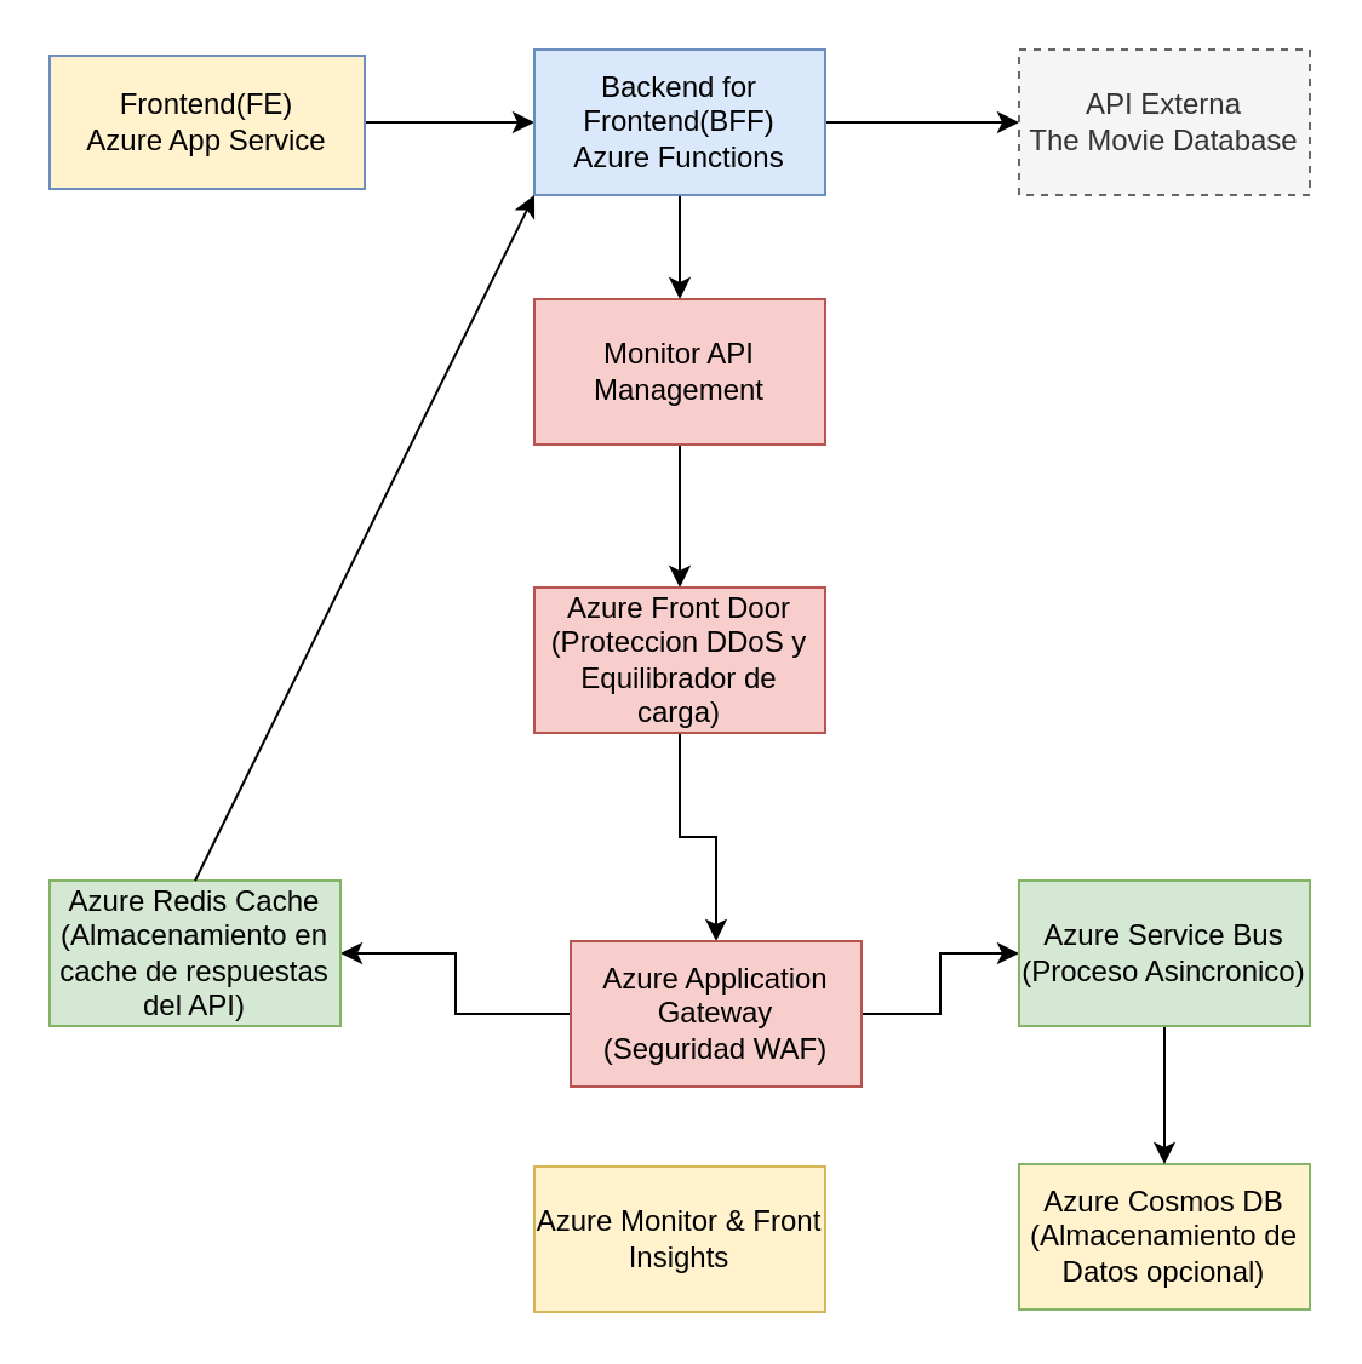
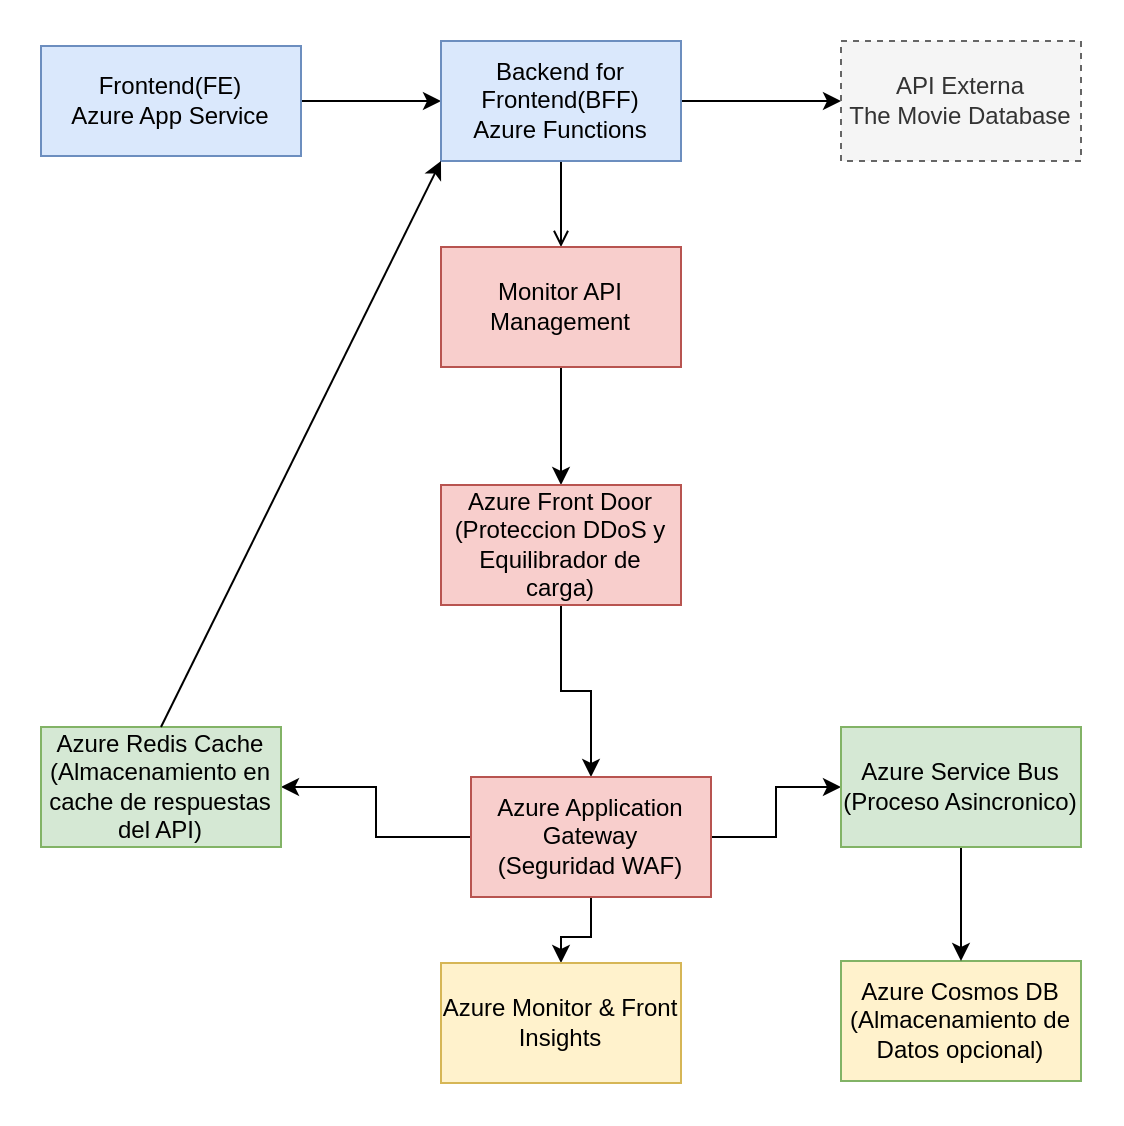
  <mxCell id="0" />
  <mxCell id="1" parent="0" />
  <mxCell id="2" style="edgeStyle=orthogonalEdgeStyle;rounded=0;orthogonalLoop=1;jettySize=auto;html=1;exitX=1;exitY=0.5;exitDx=0;exitDy=0;" edge="1" parent="1" source="3" target="6"><mxGeometry relative="1" as="geometry" /></mxCell>
- <mxCell id="3" value="Frontend(FE)&lt;br&gt;Azure App Service" style="rounded=0;whiteSpace=wrap;html=1;fillColor=#fff2cc;strokeColor=#6c8ebf;" vertex="1" parent="1"><mxGeometry x="20" y="22.5" width="130" height="55" as="geometry" /></mxCell>
+ <mxCell id="3" value="Frontend(FE)&lt;br&gt;Azure App Service" style="rounded=0;whiteSpace=wrap;html=1;fillColor=#dae8fc;strokeColor=#6c8ebf;" vertex="1" parent="1"><mxGeometry x="20" y="22.5" width="130" height="55" as="geometry" /></mxCell>
  <mxCell id="4" style="edgeStyle=orthogonalEdgeStyle;rounded=0;orthogonalLoop=1;jettySize=auto;html=1;exitX=1;exitY=0.5;exitDx=0;exitDy=0;entryX=0;entryY=0.5;entryDx=0;entryDy=0;" edge="1" parent="1" source="6" target="7"><mxGeometry relative="1" as="geometry" /></mxCell>
- <mxCell id="5" value="" style="edgeStyle=orthogonalEdgeStyle;rounded=0;orthogonalLoop=1;jettySize=auto;html=1;" edge="1" parent="1" source="6" target="9"><mxGeometry relative="1" as="geometry" /></mxCell>
+ <mxCell id="5" value="" style="edgeStyle=orthogonalEdgeStyle;rounded=0;orthogonalLoop=1;jettySize=auto;html=1;endArrow=open;" edge="1" parent="1" source="6" target="9"><mxGeometry relative="1" as="geometry" /></mxCell>
  <mxCell id="6" value="Backend for Frontend(BFF)&lt;div&gt;Azure Functions&lt;/div&gt;" style="rounded=0;whiteSpace=wrap;html=1;fillColor=#dae8fc;strokeColor=#6c8ebf;" vertex="1" parent="1"><mxGeometry x="220" y="20" width="120" height="60" as="geometry" /></mxCell>
  <mxCell id="7" value="API Externa&lt;br&gt;The Movie Database" style="rounded=0;whiteSpace=wrap;html=1;fillColor=#f5f5f5;fontColor=#333333;strokeColor=#666666;dashed=1;" vertex="1" parent="1"><mxGeometry x="420" y="20" width="120" height="60" as="geometry" /></mxCell>
  <mxCell id="8" value="" style="edgeStyle=orthogonalEdgeStyle;rounded=0;orthogonalLoop=1;jettySize=auto;html=1;" edge="1" parent="1" source="9" target="11"><mxGeometry relative="1" as="geometry" /></mxCell>
  <mxCell id="9" value="Monitor API Management" style="rounded=0;whiteSpace=wrap;html=1;fillColor=#f8cecc;strokeColor=#b85450;" vertex="1" parent="1"><mxGeometry x="220" y="123" width="120" height="60" as="geometry" /></mxCell>
  <mxCell id="10" value="" style="edgeStyle=orthogonalEdgeStyle;rounded=0;orthogonalLoop=1;jettySize=auto;html=1;" edge="1" parent="1" source="11" target="15"><mxGeometry relative="1" as="geometry" /></mxCell>
  <mxCell id="11" value="Azure Front Door&lt;div&gt;(Proteccion DDoS y Equilibrador de carga)&lt;/div&gt;" style="rounded=0;whiteSpace=wrap;html=1;fillColor=#f8cecc;strokeColor=#b85450;" vertex="1" parent="1"><mxGeometry x="220" y="242" width="120" height="60" as="geometry" /></mxCell>
+ <mxCell id="12" value="" style="edgeStyle=orthogonalEdgeStyle;rounded=0;orthogonalLoop=1;jettySize=auto;html=1;" edge="1" parent="1" source="15" target="16"><mxGeometry relative="1" as="geometry" /></mxCell>
  <mxCell id="13" value="" style="edgeStyle=orthogonalEdgeStyle;rounded=0;orthogonalLoop=1;jettySize=auto;html=1;" edge="1" parent="1" source="15" target="17"><mxGeometry relative="1" as="geometry" /></mxCell>
  <mxCell id="14" value="" style="edgeStyle=orthogonalEdgeStyle;rounded=0;orthogonalLoop=1;jettySize=auto;html=1;" edge="1" parent="1" source="15" target="21"><mxGeometry relative="1" as="geometry" /></mxCell>
  <mxCell id="15" value="Azure Application Gateway&lt;div&gt;(Seguridad WAF)&lt;/div&gt;" style="rounded=0;whiteSpace=wrap;html=1;fillColor=#f8cecc;strokeColor=#b85450;" vertex="1" parent="1"><mxGeometry x="235" y="388" width="120" height="60" as="geometry" /></mxCell>
  <mxCell id="16" value="Azure Monitor &amp;amp; Front Insights" style="rounded=0;whiteSpace=wrap;html=1;fillColor=#fff2cc;strokeColor=#d6b656;" vertex="1" parent="1"><mxGeometry x="220" y="481" width="120" height="60" as="geometry" /></mxCell>
  <mxCell id="17" value="Azure Redis Cache&lt;div&gt;(Almacenamiento en cache de respuestas del API)&lt;/div&gt;" style="rounded=0;whiteSpace=wrap;html=1;fillColor=#d5e8d4;strokeColor=#82b366;" vertex="1" parent="1"><mxGeometry x="20" y="363" width="120" height="60" as="geometry" /></mxCell>
  <mxCell id="18" value="Azure Cosmos DB&lt;br&gt;(Almacenamiento de Datos opcional)" style="rounded=0;whiteSpace=wrap;html=1;fillColor=#fff2cc;strokeColor=#82b366;" vertex="1" parent="1"><mxGeometry x="420" y="480" width="120" height="60" as="geometry" /></mxCell>
  <mxCell id="19" value="" style="endArrow=classic;html=1;rounded=0;entryX=0;entryY=1;entryDx=0;entryDy=0;exitX=0.5;exitY=0;exitDx=0;exitDy=0;" edge="1" parent="1" source="17" target="6"><mxGeometry width="50" height="50" relative="1" as="geometry"><mxPoint x="70" y="440" as="sourcePoint" /><mxPoint x="120" y="390" as="targetPoint" /></mxGeometry></mxCell>
  <mxCell id="20" value="" style="edgeStyle=orthogonalEdgeStyle;rounded=0;orthogonalLoop=1;jettySize=auto;html=1;" edge="1" parent="1" source="21" target="18"><mxGeometry relative="1" as="geometry" /></mxCell>
  <mxCell id="21" value="Azure Service Bus&lt;div&gt;(Proceso Asincronico)&lt;/div&gt;" style="rounded=0;whiteSpace=wrap;html=1;fillColor=#d5e8d4;strokeColor=#82b366;" vertex="1" parent="1"><mxGeometry x="420" y="363" width="120" height="60" as="geometry" /></mxCell>
